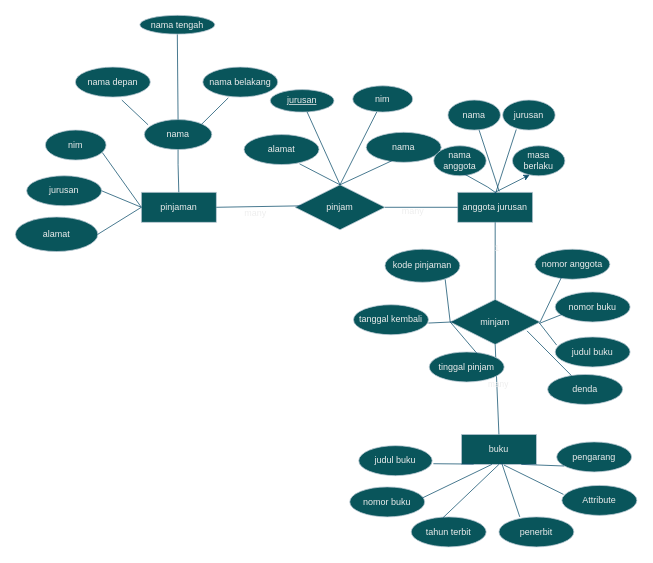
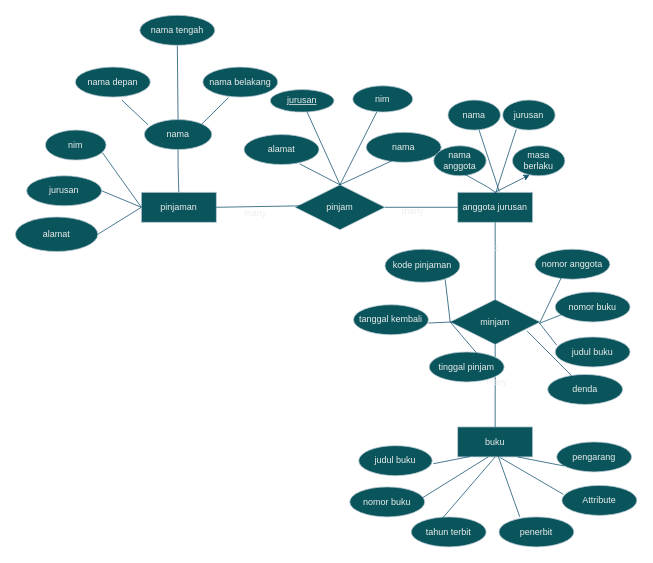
  <mxCell id="0" />
  <mxCell id="1" parent="0" />
  <mxCell id="2" value="pinjaman" style="whiteSpace=wrap;html=1;align=center;labelBackgroundColor=none;fillColor=#09555B;strokeColor=#BAC8D3;fontColor=#EEEEEE;" vertex="1" parent="1"><mxGeometry x="188" y="256" width="100" height="40" as="geometry" /></mxCell>
  <mxCell id="3" value="pinjam" style="shape=rhombus;perimeter=rhombusPerimeter;whiteSpace=wrap;html=1;align=center;labelBackgroundColor=none;fillColor=#09555B;strokeColor=#BAC8D3;fontColor=#EEEEEE;" vertex="1" parent="1"><mxGeometry x="393" y="246" width="120" height="60" as="geometry" /></mxCell>
  <mxCell id="4" value="anggota jurusan" style="whiteSpace=wrap;html=1;align=center;labelBackgroundColor=none;fillColor=#09555B;strokeColor=#BAC8D3;fontColor=#EEEEEE;" vertex="1" parent="1"><mxGeometry x="610" y="256" width="100" height="40" as="geometry" /></mxCell>
  <mxCell id="5" value="minjam" style="shape=rhombus;perimeter=rhombusPerimeter;whiteSpace=wrap;html=1;align=center;labelBackgroundColor=none;fillColor=#09555B;strokeColor=#BAC8D3;fontColor=#EEEEEE;" vertex="1" parent="1"><mxGeometry x="600" y="399" width="120" height="60" as="geometry" /></mxCell>
- <mxCell id="6" value="buku" style="whiteSpace=wrap;html=1;align=center;labelBackgroundColor=none;fillColor=#09555B;strokeColor=#BAC8D3;fontColor=#EEEEEE;" vertex="1" parent="1"><mxGeometry x="615" y="579" width="100" height="40" as="geometry" /></mxCell>
+ <mxCell id="6" value="buku" style="whiteSpace=wrap;html=1;align=center;labelBackgroundColor=none;fillColor=#09555B;strokeColor=#BAC8D3;fontColor=#EEEEEE;" vertex="1" parent="1"><mxGeometry x="610" y="569" width="100" height="40" as="geometry" /></mxCell>
  <mxCell id="7" value="" style="endArrow=none;html=1;rounded=0;exitX=1;exitY=0.5;exitDx=0;exitDy=0;entryX=0.092;entryY=0.467;entryDx=0;entryDy=0;entryPerimeter=0;labelBackgroundColor=none;strokeColor=#0B4D6A;fontColor=default;" edge="1" parent="1" source="2" target="3"><mxGeometry relative="1" as="geometry"><mxPoint x="293" y="269" as="sourcePoint" /><mxPoint x="400" y="269" as="targetPoint" /></mxGeometry></mxCell>
  <mxCell id="8" value="" style="endArrow=none;html=1;rounded=0;entryX=0;entryY=0.5;entryDx=0;entryDy=0;exitX=1;exitY=0.5;exitDx=0;exitDy=0;labelBackgroundColor=none;strokeColor=#0B4D6A;fontColor=default;" edge="1" parent="1" source="3" target="4"><mxGeometry relative="1" as="geometry"><mxPoint x="590" y="239" as="sourcePoint" /><mxPoint x="670" y="268.5" as="targetPoint" /><Array as="points" /></mxGeometry></mxCell>
  <mxCell id="9" value="" style="endArrow=none;html=1;rounded=0;entryX=0.5;entryY=0;entryDx=0;entryDy=0;exitX=0.5;exitY=1;exitDx=0;exitDy=0;labelBackgroundColor=none;strokeColor=#0B4D6A;fontColor=default;" edge="1" parent="1" source="4" target="5"><mxGeometry relative="1" as="geometry"><mxPoint x="590" y="319" as="sourcePoint" /><mxPoint x="750" y="319" as="targetPoint" /></mxGeometry></mxCell>
  <mxCell id="10" value="1" style="edgeLabel;html=1;align=center;verticalAlign=middle;resizable=0;points=[];labelBackgroundColor=none;fontColor=#EEEEEE;" vertex="1" connectable="0" parent="9"><mxGeometry x="-0.34" y="1" relative="1" as="geometry"><mxPoint as="offset" /></mxGeometry></mxCell>
  <mxCell id="11" value="" style="endArrow=none;html=1;rounded=0;entryX=0.5;entryY=0;entryDx=0;entryDy=0;exitX=0.5;exitY=1;exitDx=0;exitDy=0;labelBackgroundColor=none;strokeColor=#0B4D6A;fontColor=default;" edge="1" parent="1" source="5" target="6"><mxGeometry relative="1" as="geometry"><mxPoint x="690" y="469" as="sourcePoint" /><mxPoint x="740" y="509" as="targetPoint" /></mxGeometry></mxCell>
  <mxCell id="12" value="many" style="edgeLabel;html=1;align=center;verticalAlign=middle;resizable=0;points=[];labelBackgroundColor=none;fontColor=#EEEEEE;" vertex="1" connectable="0" parent="11"><mxGeometry x="-0.117" y="1" relative="1" as="geometry"><mxPoint as="offset" /></mxGeometry></mxCell>
  <mxCell id="13" value="nim" style="ellipse;whiteSpace=wrap;html=1;align=center;labelBackgroundColor=none;fillColor=#09555B;strokeColor=#BAC8D3;fontColor=#EEEEEE;" vertex="1" parent="1"><mxGeometry x="60" y="173" width="81" height="40" as="geometry" /></mxCell>
  <mxCell id="14" value="jurusan" style="ellipse;whiteSpace=wrap;html=1;align=center;labelBackgroundColor=none;fillColor=#09555B;strokeColor=#BAC8D3;fontColor=#EEEEEE;" vertex="1" parent="1"><mxGeometry x="35" y="234" width="100" height="40" as="geometry" /></mxCell>
  <mxCell id="15" value="alamat" style="ellipse;whiteSpace=wrap;html=1;align=center;labelBackgroundColor=none;fillColor=#09555B;strokeColor=#BAC8D3;fontColor=#EEEEEE;" vertex="1" parent="1"><mxGeometry x="20" y="289" width="110" height="46" as="geometry" /></mxCell>
  <mxCell id="16" value="" style="endArrow=none;html=1;rounded=0;exitX=1;exitY=0.5;exitDx=0;exitDy=0;entryX=0;entryY=0.5;entryDx=0;entryDy=0;labelBackgroundColor=none;strokeColor=#0B4D6A;fontColor=default;" edge="1" parent="1" source="15" target="2"><mxGeometry relative="1" as="geometry"><mxPoint x="120" y="339" as="sourcePoint" /><mxPoint x="170" y="269" as="targetPoint" /></mxGeometry></mxCell>
  <mxCell id="17" value="" style="endArrow=none;html=1;rounded=0;entryX=0;entryY=0.5;entryDx=0;entryDy=0;exitX=1;exitY=0.5;exitDx=0;exitDy=0;labelBackgroundColor=none;strokeColor=#0B4D6A;fontColor=default;" edge="1" parent="1" source="14" target="2"><mxGeometry relative="1" as="geometry"><mxPoint x="135" y="248" as="sourcePoint" /><mxPoint x="295" y="248" as="targetPoint" /></mxGeometry></mxCell>
  <mxCell id="18" value="" style="endArrow=none;html=1;rounded=0;entryX=0;entryY=0.5;entryDx=0;entryDy=0;exitX=0.938;exitY=0.75;exitDx=0;exitDy=0;exitPerimeter=0;labelBackgroundColor=none;strokeColor=#0B4D6A;fontColor=default;" edge="1" parent="1" source="13" target="2"><mxGeometry relative="1" as="geometry"><mxPoint x="153" y="199" as="sourcePoint" /><mxPoint x="300" y="173" as="targetPoint" /></mxGeometry></mxCell>
  <mxCell id="19" value="nama" style="ellipse;whiteSpace=wrap;html=1;align=center;labelBackgroundColor=none;fillColor=#09555B;strokeColor=#BAC8D3;fontColor=#EEEEEE;" vertex="1" parent="1"><mxGeometry x="192" y="159" width="90" height="40" as="geometry" /></mxCell>
  <mxCell id="20" value="nama belakang" style="ellipse;whiteSpace=wrap;html=1;align=center;labelBackgroundColor=none;fillColor=#09555B;strokeColor=#BAC8D3;fontColor=#EEEEEE;" vertex="1" parent="1"><mxGeometry x="270" y="89" width="100" height="40" as="geometry" /></mxCell>
  <mxCell id="21" value="nama depan" style="ellipse;whiteSpace=wrap;html=1;align=center;labelBackgroundColor=none;fillColor=#09555B;strokeColor=#BAC8D3;fontColor=#EEEEEE;" vertex="1" parent="1"><mxGeometry x="100" y="89" width="100" height="40" as="geometry" /></mxCell>
  <mxCell id="22" value="" style="endArrow=none;html=1;rounded=0;entryX=0.5;entryY=1;entryDx=0;entryDy=0;exitX=0.5;exitY=0;exitDx=0;exitDy=0;labelBackgroundColor=none;strokeColor=#0B4D6A;fontColor=default;" edge="1" parent="1" source="2" target="19"><mxGeometry relative="1" as="geometry"><mxPoint x="237" y="249" as="sourcePoint" /><mxPoint x="250" y="209" as="targetPoint" /><Array as="points"><mxPoint x="237" y="219" /></Array></mxGeometry></mxCell>
  <mxCell id="23" value="" style="endArrow=none;html=1;rounded=0;exitX=1;exitY=0;exitDx=0;exitDy=0;entryX=0.34;entryY=1.025;entryDx=0;entryDy=0;entryPerimeter=0;labelBackgroundColor=none;strokeColor=#0B4D6A;fontColor=default;" edge="1" parent="1" source="19" target="20"><mxGeometry relative="1" as="geometry"><mxPoint x="300" y="159" as="sourcePoint" /><mxPoint x="460" y="159" as="targetPoint" /></mxGeometry></mxCell>
  <mxCell id="24" value="" style="endArrow=none;html=1;rounded=0;exitX=0.056;exitY=0.175;exitDx=0;exitDy=0;exitPerimeter=0;entryX=0.62;entryY=1.1;entryDx=0;entryDy=0;entryPerimeter=0;labelBackgroundColor=none;strokeColor=#0B4D6A;fontColor=default;" edge="1" parent="1" source="19" target="21"><mxGeometry relative="1" as="geometry"><mxPoint x="141" y="139" as="sourcePoint" /><mxPoint x="301" y="139" as="targetPoint" /></mxGeometry></mxCell>
  <mxCell id="25" value="" style="endArrow=none;html=1;rounded=0;exitX=0.5;exitY=0;exitDx=0;exitDy=0;entryX=0.5;entryY=1;entryDx=0;entryDy=0;labelBackgroundColor=none;strokeColor=#0B4D6A;fontColor=default;" edge="1" parent="1" source="19" target="26"><mxGeometry relative="1" as="geometry"><mxPoint x="200" y="129" as="sourcePoint" /><mxPoint x="237" y="59" as="targetPoint" /></mxGeometry></mxCell>
- <mxCell id="26" value="nama tengah" style="ellipse;whiteSpace=wrap;html=1;align=center;labelBackgroundColor=none;fillColor=#09555B;strokeColor=#BAC8D3;fontColor=#EEEEEE;" vertex="1" parent="1"><mxGeometry x="186" y="20" width="100" height="25" as="geometry" /></mxCell>
+ <mxCell id="26" value="nama tengah" style="ellipse;whiteSpace=wrap;html=1;align=center;labelBackgroundColor=none;fillColor=#09555B;strokeColor=#BAC8D3;fontColor=#EEEEEE;" vertex="1" parent="1"><mxGeometry x="186" y="20" width="100" height="40" as="geometry" /></mxCell>
  <mxCell id="27" value="nama" style="ellipse;whiteSpace=wrap;html=1;align=center;labelBackgroundColor=none;fillColor=#09555B;strokeColor=#BAC8D3;fontColor=#EEEEEE;" vertex="1" parent="1"><mxGeometry x="488" y="176" width="100" height="40" as="geometry" /></mxCell>
  <mxCell id="28" value="alamat" style="ellipse;whiteSpace=wrap;html=1;align=center;labelBackgroundColor=none;fillColor=#09555B;strokeColor=#BAC8D3;fontColor=#EEEEEE;" vertex="1" parent="1"><mxGeometry x="325" y="179" width="100" height="40" as="geometry" /></mxCell>
  <mxCell id="29" value="nim" style="ellipse;whiteSpace=wrap;html=1;align=center;labelBackgroundColor=none;fillColor=#09555B;strokeColor=#BAC8D3;fontColor=#EEEEEE;" vertex="1" parent="1"><mxGeometry x="470" y="114" width="80" height="35" as="geometry" /></mxCell>
  <mxCell id="30" value="jurusan" style="ellipse;whiteSpace=wrap;html=1;align=center;fontStyle=4;labelBackgroundColor=none;fillColor=#09555B;strokeColor=#BAC8D3;fontColor=#EEEEEE;" vertex="1" parent="1"><mxGeometry x="360" y="119" width="85" height="30" as="geometry" /></mxCell>
  <mxCell id="31" value="" style="endArrow=none;html=1;rounded=0;entryX=0.5;entryY=0;entryDx=0;entryDy=0;exitX=0.74;exitY=0.975;exitDx=0;exitDy=0;exitPerimeter=0;labelBackgroundColor=none;strokeColor=#0B4D6A;fontColor=default;" edge="1" parent="1" source="28" target="3"><mxGeometry relative="1" as="geometry"><mxPoint x="391" y="220" as="sourcePoint" /><mxPoint x="460" y="259" as="targetPoint" /></mxGeometry></mxCell>
  <mxCell id="32" value="" style="endArrow=none;html=1;rounded=0;exitX=0.5;exitY=0;exitDx=0;exitDy=0;entryX=0.34;entryY=0.95;entryDx=0;entryDy=0;entryPerimeter=0;labelBackgroundColor=none;strokeColor=#0B4D6A;fontColor=default;" edge="1" parent="1" source="3" target="27"><mxGeometry relative="1" as="geometry"><mxPoint x="530" y="229" as="sourcePoint" /><mxPoint x="690" y="229" as="targetPoint" /></mxGeometry></mxCell>
  <mxCell id="33" value="" style="endArrow=none;html=1;rounded=0;exitX=0.4;exitY=1;exitDx=0;exitDy=0;exitPerimeter=0;entryX=0.5;entryY=0;entryDx=0;entryDy=0;labelBackgroundColor=none;strokeColor=#0B4D6A;fontColor=default;" edge="1" parent="1" source="29" target="3"><mxGeometry relative="1" as="geometry"><mxPoint x="481" y="149" as="sourcePoint" /><mxPoint x="453" y="259" as="targetPoint" /></mxGeometry></mxCell>
  <mxCell id="34" value="" style="endArrow=none;html=1;rounded=0;entryX=0.5;entryY=0;entryDx=0;entryDy=0;labelBackgroundColor=none;strokeColor=#0B4D6A;fontColor=default;" edge="1" parent="1" source="30" target="3"><mxGeometry relative="1" as="geometry"><mxPoint x="270" y="229" as="sourcePoint" /><mxPoint x="430" y="229" as="targetPoint" /></mxGeometry></mxCell>
  <mxCell id="35" value="masa berlaku" style="ellipse;whiteSpace=wrap;html=1;align=center;labelBackgroundColor=none;fillColor=#09555B;strokeColor=#BAC8D3;fontColor=#EEEEEE;" vertex="1" parent="1"><mxGeometry x="683" y="194" width="70" height="40" as="geometry" /></mxCell>
  <mxCell id="36" value="nama anggota" style="ellipse;whiteSpace=wrap;html=1;align=center;labelBackgroundColor=none;fillColor=#09555B;strokeColor=#BAC8D3;fontColor=#EEEEEE;" vertex="1" parent="1"><mxGeometry x="578" y="194" width="70" height="40" as="geometry" /></mxCell>
  <mxCell id="37" value="jurusan" style="ellipse;whiteSpace=wrap;html=1;align=center;labelBackgroundColor=none;fillColor=#09555B;strokeColor=#BAC8D3;fontColor=#EEEEEE;" vertex="1" parent="1"><mxGeometry x="670" y="133" width="70" height="40" as="geometry" /></mxCell>
  <mxCell id="38" value="" style="endArrow=none;html=1;rounded=0;exitX=0.5;exitY=0;exitDx=0;exitDy=0;entryX=0.582;entryY=0.939;entryDx=0;entryDy=0;entryPerimeter=0;labelBackgroundColor=none;strokeColor=#0B4D6A;fontColor=default;" edge="1" parent="1" source="4" target="36"><mxGeometry relative="1" as="geometry"><mxPoint x="320" y="239" as="sourcePoint" /><mxPoint x="630" y="249" as="targetPoint" /><Array as="points"><mxPoint x="650" y="249" /></Array></mxGeometry></mxCell>
  <mxCell id="39" value="" style="endArrow=classic;html=1;rounded=0;exitX=0.5;exitY=0;exitDx=0;exitDy=0;entryX=0.329;entryY=0.968;entryDx=0;entryDy=0;entryPerimeter=0;labelBackgroundColor=none;strokeColor=#0B4D6A;fontColor=default;" edge="1" parent="1" source="4" target="35"><mxGeometry relative="1" as="geometry"><mxPoint x="670" y="266" as="sourcePoint" /><mxPoint x="700" y="239" as="targetPoint" /></mxGeometry></mxCell>
  <mxCell id="40" value="" style="endArrow=none;html=1;rounded=0;entryX=0.259;entryY=0.979;entryDx=0;entryDy=0;entryPerimeter=0;labelBackgroundColor=none;strokeColor=#0B4D6A;fontColor=default;" edge="1" parent="1" source="4" target="37"><mxGeometry relative="1" as="geometry"><mxPoint x="670" y="266" as="sourcePoint" /><mxPoint x="639" y="242" as="targetPoint" /><Array as="points"><mxPoint x="660" y="259" /></Array></mxGeometry></mxCell>
  <mxCell id="41" value="" style="endArrow=none;html=1;rounded=0;labelBackgroundColor=none;strokeColor=#0B4D6A;fontColor=default;" edge="1" parent="1" source="43"><mxGeometry relative="1" as="geometry"><mxPoint x="670" y="266" as="sourcePoint" /><mxPoint x="650" y="169" as="targetPoint" /><Array as="points" /></mxGeometry></mxCell>
  <mxCell id="42" value="" style="endArrow=none;html=1;rounded=0;exitX=0.554;exitY=-0.029;exitDx=0;exitDy=0;exitPerimeter=0;labelBackgroundColor=none;strokeColor=#0B4D6A;fontColor=default;" edge="1" parent="1" source="4" target="43"><mxGeometry relative="1" as="geometry"><mxPoint x="670" y="269" as="sourcePoint" /><mxPoint x="650" y="169" as="targetPoint" /><Array as="points" /></mxGeometry></mxCell>
  <mxCell id="43" value="nama" style="ellipse;whiteSpace=wrap;html=1;align=center;labelBackgroundColor=none;fillColor=#09555B;strokeColor=#BAC8D3;fontColor=#EEEEEE;" vertex="1" parent="1"><mxGeometry x="597" y="133" width="70" height="40" as="geometry" /></mxCell>
  <mxCell id="44" value="denda" style="ellipse;whiteSpace=wrap;html=1;align=center;labelBackgroundColor=none;fillColor=#09555B;strokeColor=#BAC8D3;fontColor=#EEEEEE;" vertex="1" parent="1"><mxGeometry x="730" y="499" width="100" height="40" as="geometry" /></mxCell>
  <mxCell id="45" value="judul buku" style="ellipse;whiteSpace=wrap;html=1;align=center;labelBackgroundColor=none;fillColor=#09555B;strokeColor=#BAC8D3;fontColor=#EEEEEE;" vertex="1" parent="1"><mxGeometry x="740" y="449" width="100" height="40" as="geometry" /></mxCell>
  <mxCell id="46" value="nomor buku" style="ellipse;whiteSpace=wrap;html=1;align=center;labelBackgroundColor=none;fillColor=#09555B;strokeColor=#BAC8D3;fontColor=#EEEEEE;" vertex="1" parent="1"><mxGeometry x="740" y="389" width="100" height="40" as="geometry" /></mxCell>
  <mxCell id="47" value="nomor anggota" style="ellipse;whiteSpace=wrap;html=1;align=center;labelBackgroundColor=none;fillColor=#09555B;strokeColor=#BAC8D3;fontColor=#EEEEEE;" vertex="1" parent="1"><mxGeometry x="713" y="332" width="100" height="40" as="geometry" /></mxCell>
  <mxCell id="48" value="kode pinjaman" style="ellipse;whiteSpace=wrap;html=1;align=center;labelBackgroundColor=none;fillColor=#09555B;strokeColor=#BAC8D3;fontColor=#EEEEEE;" vertex="1" parent="1"><mxGeometry x="513" y="332" width="100" height="44" as="geometry" /></mxCell>
  <mxCell id="49" value="tinggal pinjam" style="ellipse;whiteSpace=wrap;html=1;align=center;labelBackgroundColor=none;fillColor=#09555B;strokeColor=#BAC8D3;fontColor=#EEEEEE;" vertex="1" parent="1"><mxGeometry x="572" y="469" width="100" height="40" as="geometry" /></mxCell>
  <mxCell id="50" value="tanggal kembali" style="ellipse;whiteSpace=wrap;html=1;align=center;labelBackgroundColor=none;fillColor=#09555B;strokeColor=#BAC8D3;fontColor=#EEEEEE;" vertex="1" parent="1"><mxGeometry x="471" y="406" width="100" height="40" as="geometry" /></mxCell>
  <mxCell id="51" value="" style="endArrow=none;html=1;rounded=0;entryX=0;entryY=0.5;entryDx=0;entryDy=0;exitX=0.803;exitY=0.912;exitDx=0;exitDy=0;exitPerimeter=0;labelBackgroundColor=none;strokeColor=#0B4D6A;fontColor=default;" edge="1" parent="1" source="48" target="5"><mxGeometry relative="1" as="geometry"><mxPoint x="593" y="382" as="sourcePoint" /><mxPoint x="670" y="409" as="targetPoint" /></mxGeometry></mxCell>
  <mxCell id="52" value="" style="endArrow=none;html=1;rounded=0;entryX=0.073;entryY=0.495;entryDx=0;entryDy=0;entryPerimeter=0;exitX=1;exitY=0.611;exitDx=0;exitDy=0;exitPerimeter=0;labelBackgroundColor=none;strokeColor=#0B4D6A;fontColor=default;" edge="1" parent="1" source="50" target="5"><mxGeometry relative="1" as="geometry"><mxPoint x="350" y="489" as="sourcePoint" /><mxPoint x="600" y="429" as="targetPoint" /></mxGeometry></mxCell>
  <mxCell id="53" value="" style="endArrow=none;html=1;rounded=0;entryX=0;entryY=0.5;entryDx=0;entryDy=0;exitX=0.642;exitY=0.062;exitDx=0;exitDy=0;exitPerimeter=0;labelBackgroundColor=none;strokeColor=#0B4D6A;fontColor=default;" edge="1" parent="1" source="49" target="5"><mxGeometry relative="1" as="geometry"><mxPoint x="440" y="489" as="sourcePoint" /><mxPoint x="460" y="689" as="targetPoint" /></mxGeometry></mxCell>
  <mxCell id="54" value="" style="endArrow=none;html=1;rounded=0;entryX=0.355;entryY=0.93;entryDx=0;entryDy=0;entryPerimeter=0;exitX=1;exitY=0.5;exitDx=0;exitDy=0;labelBackgroundColor=none;strokeColor=#0B4D6A;fontColor=default;" edge="1" parent="1" source="5" target="47"><mxGeometry relative="1" as="geometry"><mxPoint x="180" y="549" as="sourcePoint" /><mxPoint x="340" y="549" as="targetPoint" /></mxGeometry></mxCell>
  <mxCell id="55" value="" style="endArrow=none;html=1;rounded=0;entryX=0.085;entryY=0.755;entryDx=0;entryDy=0;entryPerimeter=0;exitX=0.99;exitY=0.532;exitDx=0;exitDy=0;exitPerimeter=0;labelBackgroundColor=none;strokeColor=#0B4D6A;fontColor=default;" edge="1" parent="1" source="5" target="46"><mxGeometry relative="1" as="geometry"><mxPoint x="270" y="539" as="sourcePoint" /><mxPoint x="430" y="539" as="targetPoint" /></mxGeometry></mxCell>
  <mxCell id="56" value="" style="endArrow=none;html=1;rounded=0;entryX=0.02;entryY=0.271;entryDx=0;entryDy=0;entryPerimeter=0;exitX=0.988;exitY=0.512;exitDx=0;exitDy=0;exitPerimeter=0;labelBackgroundColor=none;strokeColor=#0B4D6A;fontColor=default;" edge="1" parent="1" source="5" target="45"><mxGeometry relative="1" as="geometry"><mxPoint x="720" y="429" as="sourcePoint" /><mxPoint x="702.7" y="560.84" as="targetPoint" /></mxGeometry></mxCell>
  <mxCell id="57" value="" style="endArrow=none;html=1;rounded=0;exitX=0.854;exitY=0.698;exitDx=0;exitDy=0;exitPerimeter=0;labelBackgroundColor=none;strokeColor=#0B4D6A;fontColor=default;" edge="1" parent="1" source="5" target="44"><mxGeometry relative="1" as="geometry"><mxPoint x="570" y="439" as="sourcePoint" /><mxPoint x="730" y="439" as="targetPoint" /></mxGeometry></mxCell>
  <mxCell id="58" value="pengarang" style="ellipse;whiteSpace=wrap;html=1;align=center;labelBackgroundColor=none;fillColor=#09555B;strokeColor=#BAC8D3;fontColor=#EEEEEE;" vertex="1" parent="1"><mxGeometry x="742" y="589" width="100" height="40" as="geometry" /></mxCell>
  <mxCell id="59" value="nomor buku" style="ellipse;whiteSpace=wrap;html=1;align=center;labelBackgroundColor=none;fillColor=#09555B;strokeColor=#BAC8D3;fontColor=#EEEEEE;" vertex="1" parent="1"><mxGeometry x="466" y="649" width="100" height="40" as="geometry" /></mxCell>
  <mxCell id="60" value="judul buku" style="ellipse;whiteSpace=wrap;html=1;align=center;labelBackgroundColor=none;fillColor=#09555B;strokeColor=#BAC8D3;fontColor=#EEEEEE;" vertex="1" parent="1"><mxGeometry x="478" y="594" width="98" height="40" as="geometry" /></mxCell>
  <mxCell id="61" value="Attribute" style="ellipse;whiteSpace=wrap;html=1;align=center;labelBackgroundColor=none;fillColor=#09555B;strokeColor=#BAC8D3;fontColor=#EEEEEE;" vertex="1" parent="1"><mxGeometry x="749" y="647" width="100" height="40" as="geometry" /></mxCell>
  <mxCell id="62" value="penerbit" style="ellipse;whiteSpace=wrap;html=1;align=center;labelBackgroundColor=none;fillColor=#09555B;strokeColor=#BAC8D3;fontColor=#EEEEEE;" vertex="1" parent="1"><mxGeometry x="665" y="689" width="100" height="40" as="geometry" /></mxCell>
  <mxCell id="63" value="tahun terbit" style="ellipse;whiteSpace=wrap;html=1;align=center;labelBackgroundColor=none;fillColor=#09555B;strokeColor=#BAC8D3;fontColor=#EEEEEE;" vertex="1" parent="1"><mxGeometry x="548" y="689" width="100" height="40" as="geometry" /></mxCell>
  <mxCell id="64" value="" style="endArrow=none;html=1;rounded=0;exitX=1.016;exitY=0.602;exitDx=0;exitDy=0;exitPerimeter=0;entryX=0.163;entryY=0.988;entryDx=0;entryDy=0;entryPerimeter=0;labelBackgroundColor=none;strokeColor=#0B4D6A;fontColor=default;" edge="1" parent="1" source="60" target="6"><mxGeometry relative="1" as="geometry"><mxPoint x="530" y="529" as="sourcePoint" /><mxPoint x="690" y="529" as="targetPoint" /></mxGeometry></mxCell>
  <mxCell id="65" value="" style="endArrow=none;html=1;rounded=0;exitX=0.96;exitY=0.379;exitDx=0;exitDy=0;exitPerimeter=0;entryX=0.407;entryY=0.999;entryDx=0;entryDy=0;entryPerimeter=0;labelBackgroundColor=none;strokeColor=#0B4D6A;fontColor=default;" edge="1" parent="1" source="59" target="6"><mxGeometry relative="1" as="geometry"><mxPoint x="530" y="569" as="sourcePoint" /><mxPoint x="640" y="619" as="targetPoint" /></mxGeometry></mxCell>
  <mxCell id="66" value="" style="endArrow=none;html=1;rounded=0;entryX=0.1;entryY=0.803;entryDx=0;entryDy=0;entryPerimeter=0;exitX=0.798;exitY=0.999;exitDx=0;exitDy=0;exitPerimeter=0;labelBackgroundColor=none;strokeColor=#0B4D6A;fontColor=default;" edge="1" parent="1" source="6" target="58"><mxGeometry relative="1" as="geometry"><mxPoint x="530" y="569" as="sourcePoint" /><mxPoint x="690" y="569" as="targetPoint" /></mxGeometry></mxCell>
  <mxCell id="67" value="" style="endArrow=none;html=1;rounded=0;entryX=0.5;entryY=1;entryDx=0;entryDy=0;exitX=0.418;exitY=0.042;exitDx=0;exitDy=0;exitPerimeter=0;labelBackgroundColor=none;strokeColor=#0B4D6A;fontColor=default;" edge="1" parent="1" source="63" target="6"><mxGeometry relative="1" as="geometry"><mxPoint x="600" y="679" as="sourcePoint" /><mxPoint x="660" y="619" as="targetPoint" /></mxGeometry></mxCell>
  <mxCell id="68" value="" style="endArrow=none;html=1;rounded=0;entryX=0.021;entryY=0.299;entryDx=0;entryDy=0;entryPerimeter=0;exitX=0.567;exitY=1.021;exitDx=0;exitDy=0;exitPerimeter=0;labelBackgroundColor=none;strokeColor=#0B4D6A;fontColor=default;" edge="1" parent="1" source="6" target="61"><mxGeometry relative="1" as="geometry"><mxPoint x="530" y="569" as="sourcePoint" /><mxPoint x="690" y="569" as="targetPoint" /></mxGeometry></mxCell>
  <mxCell id="69" value="" style="endArrow=none;html=1;rounded=0;exitX=0.278;exitY=-0.001;exitDx=0;exitDy=0;exitPerimeter=0;entryX=0.533;entryY=0.923;entryDx=0;entryDy=0;entryPerimeter=0;labelBackgroundColor=none;strokeColor=#0B4D6A;fontColor=default;" edge="1" parent="1" source="62" target="6"><mxGeometry relative="1" as="geometry"><mxPoint x="530" y="609" as="sourcePoint" /><mxPoint x="690" y="609" as="targetPoint" /></mxGeometry></mxCell>
  <mxCell id="70" value="many" style="text;html=1;align=center;verticalAlign=middle;resizable=0;points=[];autosize=1;strokeColor=none;fillColor=none;labelBackgroundColor=none;fontColor=#EEEEEE;" vertex="1" parent="1"><mxGeometry x="525" y="267" width="50" height="30" as="geometry" /></mxCell>
  <mxCell id="71" value="many" style="text;html=1;align=center;verticalAlign=middle;resizable=0;points=[];autosize=1;strokeColor=none;fillColor=none;labelBackgroundColor=none;fontColor=#EEEEEE;" vertex="1" parent="1"><mxGeometry x="315" y="269" width="50" height="30" as="geometry" /></mxCell>
